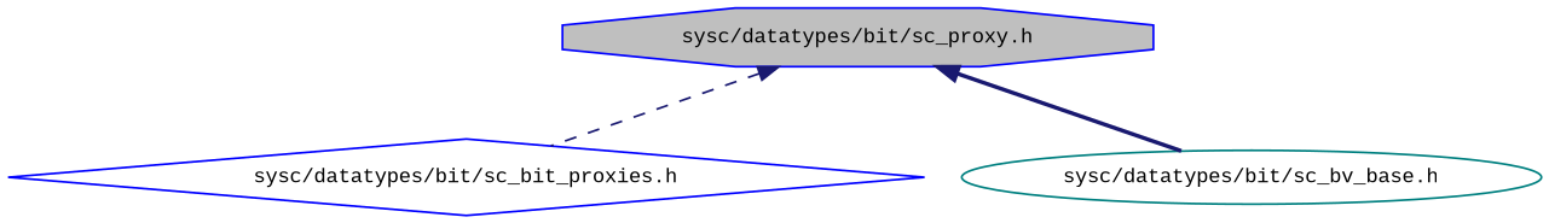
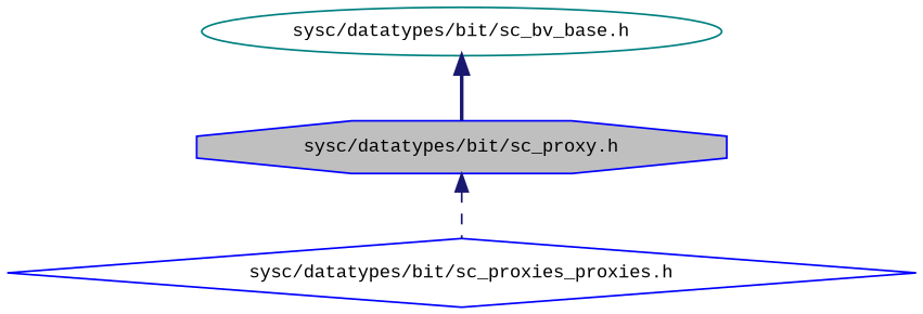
  digraph {
    fontname="Liberation Mono"
    node [color=blue fillcolor=white fontname="Liberation Mono" fontsize=10 style=filled]
    edge [color=midnightblue dir=back fontname="Liberation Mono" fontsize=10 labelfontname=FreeSans labelfontsize=10]
    n1 [fillcolor=grey75 fontcolor=black height=0.2 label="sysc/datatypes/bit/sc_proxy.h" shape=octagon width=0.4]
-   n2 [height=0.2 label="sysc/datatypes/bit/sc_bit_proxies.h" shape=diamond width=0.4]
+   n2 [height=0.2 label="sysc/datatypes/bit/sc_proxies_proxies.h" shape=diamond width=0.4]
    n3 [color=teal height=0.2 label="sysc/datatypes/bit/sc_bv_base.h" shape=ellipse width=0.4]
    n1 -> n2 [style=dashed]
-   n1 -> n3 [style=bold]
+   n3 -> n1 [style=bold]
  }
